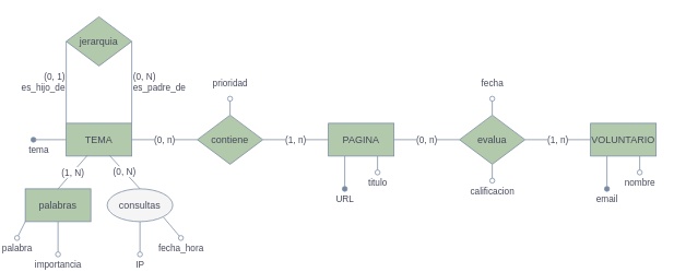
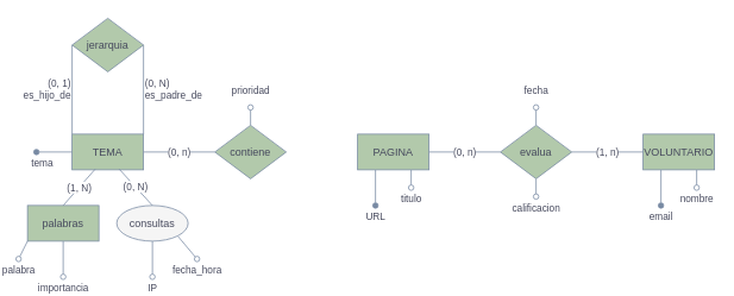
  <mxCell id="0" />
  <mxCell id="1" parent="0" />
  <mxCell id="2" value="tema" style="edgeStyle=none;rounded=0;orthogonalLoop=1;jettySize=auto;html=1;endArrow=oval;endFill=1;startArrow=none;startFill=0;labelPosition=left;verticalLabelPosition=bottom;align=right;verticalAlign=top;strokeColor=#788AA3;fontColor=#46495D;" edge="1" parent="1" source="4"><mxGeometry relative="1" as="geometry"><mxPoint x="40" y="170" as="targetPoint" /></mxGeometry></mxCell>
  <mxCell id="3" value="(0, n)" style="edgeStyle=none;rounded=0;orthogonalLoop=1;jettySize=auto;html=1;exitX=1;exitY=0.5;exitDx=0;exitDy=0;startArrow=none;startFill=0;endArrow=none;endFill=0;strokeColor=#788AA3;fontColor=#46495D;" edge="1" parent="1" source="4" target="14"><mxGeometry relative="1" as="geometry" /></mxCell>
  <mxCell id="4" value="TEMA" style="whiteSpace=wrap;html=1;align=center;fillColor=#B2C9AB;strokeColor=#788AA3;fontColor=#46495D;" parent="1" vertex="1"><mxGeometry x="80" y="150" width="80" height="40" as="geometry" /></mxCell>
  <mxCell id="5" value="URL" style="edgeStyle=none;rounded=0;orthogonalLoop=1;jettySize=auto;html=1;exitX=0.25;exitY=1;exitDx=0;exitDy=0;startArrow=none;startFill=0;endArrow=oval;endFill=1;labelPosition=right;verticalLabelPosition=bottom;align=center;verticalAlign=top;strokeColor=#788AA3;fontColor=#46495D;" edge="1" parent="1" source="8"><mxGeometry x="1" relative="1" as="geometry"><mxPoint x="420" y="230" as="targetPoint" /><mxPoint as="offset" /></mxGeometry></mxCell>
  <mxCell id="6" value="titulo" style="edgeStyle=none;rounded=0;orthogonalLoop=1;jettySize=auto;html=1;exitX=0.75;exitY=1;exitDx=0;exitDy=0;startArrow=none;startFill=0;endArrow=oval;endFill=0;labelPosition=right;verticalLabelPosition=bottom;align=center;verticalAlign=top;strokeColor=#788AA3;fontColor=#46495D;" edge="1" parent="1" source="8"><mxGeometry x="1" relative="1" as="geometry"><mxPoint x="460" y="210" as="targetPoint" /><mxPoint as="offset" /></mxGeometry></mxCell>
  <mxCell id="7" value="(0, n)" style="edgeStyle=none;rounded=0;orthogonalLoop=1;jettySize=auto;html=1;exitX=1;exitY=0.5;exitDx=0;exitDy=0;entryX=0;entryY=0.5;entryDx=0;entryDy=0;startArrow=none;startFill=0;endArrow=none;endFill=0;strokeColor=#788AA3;fontColor=#46495D;" edge="1" parent="1" source="8" target="18"><mxGeometry relative="1" as="geometry" /></mxCell>
  <mxCell id="8" value="PAGINA" style="whiteSpace=wrap;html=1;align=center;fillColor=#B2C9AB;strokeColor=#788AA3;fontColor=#46495D;" parent="1" vertex="1"><mxGeometry x="400" y="150" width="80" height="40" as="geometry" /></mxCell>
  <mxCell id="9" value="email" style="edgeStyle=none;rounded=0;orthogonalLoop=1;jettySize=auto;html=1;exitX=0.25;exitY=1;exitDx=0;exitDy=0;startArrow=none;startFill=0;endArrow=oval;endFill=1;labelPosition=right;verticalLabelPosition=bottom;align=center;verticalAlign=top;strokeColor=#788AA3;fontColor=#46495D;" edge="1" parent="1" source="11"><mxGeometry x="1" relative="1" as="geometry"><mxPoint x="740" y="230" as="targetPoint" /><mxPoint as="offset" /></mxGeometry></mxCell>
  <mxCell id="10" value="nombre" style="edgeStyle=none;rounded=0;orthogonalLoop=1;jettySize=auto;html=1;exitX=0.75;exitY=1;exitDx=0;exitDy=0;startArrow=none;startFill=0;endArrow=oval;endFill=0;labelPosition=right;verticalLabelPosition=bottom;align=center;verticalAlign=top;strokeColor=#788AA3;fontColor=#46495D;" edge="1" parent="1" source="11"><mxGeometry x="1" relative="1" as="geometry"><mxPoint x="780" y="210" as="targetPoint" /><mxPoint as="offset" /></mxGeometry></mxCell>
  <mxCell id="11" value="VOLUNTARIO" style="whiteSpace=wrap;html=1;align=center;fillColor=#B2C9AB;strokeColor=#788AA3;fontColor=#46495D;" parent="1" vertex="1"><mxGeometry x="720" y="150" width="80" height="40" as="geometry" /></mxCell>
  <mxCell id="12" value="prioridad" style="edgeStyle=none;rounded=0;orthogonalLoop=1;jettySize=auto;html=1;exitX=0.5;exitY=0;exitDx=0;exitDy=0;startArrow=none;startFill=0;endArrow=oval;endFill=0;labelPosition=right;verticalLabelPosition=top;align=center;verticalAlign=bottom;strokeColor=#788AA3;fontColor=#46495D;" edge="1" parent="1" source="14"><mxGeometry x="1" y="10" relative="1" as="geometry"><mxPoint x="280" y="120" as="targetPoint" /><mxPoint x="10" y="-10" as="offset" /></mxGeometry></mxCell>
- <mxCell id="13" value="(1, n)" style="edgeStyle=none;rounded=0;orthogonalLoop=1;jettySize=auto;html=1;exitX=1;exitY=0.5;exitDx=0;exitDy=0;entryX=0;entryY=0.5;entryDx=0;entryDy=0;startArrow=none;startFill=0;endArrow=none;endFill=0;strokeColor=#788AA3;fontColor=#46495D;" edge="1" parent="1" source="14" target="8"><mxGeometry relative="1" as="geometry" /></mxCell>
  <mxCell id="14" value="contiene" style="shape=rhombus;perimeter=rhombusPerimeter;whiteSpace=wrap;html=1;align=center;fillColor=#B2C9AB;strokeColor=#788AA3;fontColor=#46495D;" parent="1" vertex="1"><mxGeometry x="240" y="140" width="80" height="60" as="geometry" /></mxCell>
  <mxCell id="15" value="fecha" style="edgeStyle=none;rounded=0;orthogonalLoop=1;jettySize=auto;html=1;exitX=0.5;exitY=0;exitDx=0;exitDy=0;startArrow=none;startFill=0;endArrow=oval;endFill=0;labelPosition=right;verticalLabelPosition=top;align=center;verticalAlign=bottom;strokeColor=#788AA3;fontColor=#46495D;" edge="1" parent="1" source="18"><mxGeometry x="1" y="10" relative="1" as="geometry"><mxPoint x="600" y="120" as="targetPoint" /><mxPoint x="10" y="-10" as="offset" /></mxGeometry></mxCell>
  <mxCell id="16" value="calificacion" style="edgeStyle=none;rounded=0;orthogonalLoop=1;jettySize=auto;html=1;exitX=0.5;exitY=1;exitDx=0;exitDy=0;startArrow=none;startFill=0;endArrow=oval;endFill=0;labelPosition=right;verticalLabelPosition=bottom;align=center;verticalAlign=top;strokeColor=#788AA3;fontColor=#46495D;" edge="1" parent="1" source="18"><mxGeometry x="1" relative="1" as="geometry"><mxPoint x="600" y="220" as="targetPoint" /><mxPoint as="offset" /></mxGeometry></mxCell>
  <mxCell id="17" value="(1, n)" style="edgeStyle=none;rounded=0;orthogonalLoop=1;jettySize=auto;html=1;exitX=1;exitY=0.5;exitDx=0;exitDy=0;entryX=0;entryY=0.5;entryDx=0;entryDy=0;startArrow=none;startFill=0;endArrow=none;endFill=0;strokeColor=#788AA3;fontColor=#46495D;" edge="1" parent="1" source="18" target="11"><mxGeometry relative="1" as="geometry" /></mxCell>
  <mxCell id="18" value="evalua" style="shape=rhombus;perimeter=rhombusPerimeter;whiteSpace=wrap;html=1;align=center;fillColor=#B2C9AB;strokeColor=#788AA3;fontColor=#46495D;" parent="1" vertex="1"><mxGeometry x="560" y="140" width="80" height="60" as="geometry" /></mxCell>
  <mxCell id="19" value="(0, 1)&lt;br&gt;es_hijo_de" style="rounded=0;orthogonalLoop=1;jettySize=auto;html=1;entryX=0;entryY=0;entryDx=0;entryDy=0;exitX=0;exitY=0.5;exitDx=0;exitDy=0;endArrow=none;endFill=0;align=right;strokeColor=#788AA3;fontColor=#46495D;" parent="1" source="21" target="4" edge="1"><mxGeometry relative="1" as="geometry"><mxPoint as="offset" /></mxGeometry></mxCell>
  <mxCell id="20" value="(0, N)&lt;br&gt;es_padre_de" style="rounded=0;orthogonalLoop=1;jettySize=auto;html=1;entryX=1;entryY=0;entryDx=0;entryDy=0;exitX=1;exitY=0.5;exitDx=0;exitDy=0;endArrow=none;endFill=0;align=left;strokeColor=#788AA3;fontColor=#46495D;" parent="1" source="21" target="4" edge="1"><mxGeometry relative="1" as="geometry" /></mxCell>
  <mxCell id="21" value="jerarquia" style="shape=rhombus;perimeter=rhombusPerimeter;whiteSpace=wrap;html=1;align=center;fillColor=#B2C9AB;strokeColor=#788AA3;fontColor=#46495D;" parent="1" vertex="1"><mxGeometry x="80" y="20" width="80" height="60" as="geometry" /></mxCell>
  <mxCell id="22" value="(1, N)" style="rounded=0;orthogonalLoop=1;jettySize=auto;html=1;exitX=0.5;exitY=0;exitDx=0;exitDy=0;entryX=0.325;entryY=0.975;entryDx=0;entryDy=0;entryPerimeter=0;endArrow=none;endFill=0;strokeColor=#788AA3;fontColor=#46495D;" edge="1" parent="1" source="25" target="4"><mxGeometry relative="1" as="geometry" /></mxCell>
  <mxCell id="23" value="palabra" style="edgeStyle=none;rounded=0;orthogonalLoop=1;jettySize=auto;html=1;exitX=0;exitY=1;exitDx=0;exitDy=0;startArrow=none;startFill=0;endArrow=oval;endFill=0;labelPosition=left;verticalLabelPosition=bottom;align=center;verticalAlign=top;strokeColor=#788AA3;fontColor=#46495D;" edge="1" parent="1" source="25"><mxGeometry x="1" relative="1" as="geometry"><mxPoint x="20" y="290" as="targetPoint" /><mxPoint as="offset" /></mxGeometry></mxCell>
  <mxCell id="24" value="importancia" style="edgeStyle=none;rounded=0;orthogonalLoop=1;jettySize=auto;html=1;exitX=0.5;exitY=1;exitDx=0;exitDy=0;startArrow=none;startFill=0;endArrow=oval;endFill=0;labelPosition=left;verticalLabelPosition=bottom;align=center;verticalAlign=top;strokeColor=#788AA3;fontColor=#46495D;" edge="1" parent="1" source="25"><mxGeometry x="1" relative="1" as="geometry"><mxPoint x="70" y="310" as="targetPoint" /><mxPoint as="offset" /></mxGeometry></mxCell>
  <mxCell id="25" value="palabras" style="whiteSpace=wrap;html=1;align=center;fillColor=#B2C9AB;strokeColor=#788AA3;fontColor=#46495D;rounded=0;" vertex="1" parent="1"><mxGeometry x="30" y="230" width="80" height="40" as="geometry" /></mxCell>
  <mxCell id="26" value="(0, N)" style="edgeStyle=none;rounded=0;orthogonalLoop=1;jettySize=auto;html=1;exitX=0.5;exitY=0;exitDx=0;exitDy=0;entryX=0.658;entryY=0.975;entryDx=0;entryDy=0;entryPerimeter=0;endArrow=none;endFill=0;strokeColor=#788AA3;fontColor=#46495D;" edge="1" parent="1" source="29" target="4"><mxGeometry relative="1" as="geometry" /></mxCell>
  <mxCell id="27" value="IP" style="edgeStyle=none;rounded=0;orthogonalLoop=1;jettySize=auto;html=1;exitX=0.5;exitY=1;exitDx=0;exitDy=0;startArrow=none;startFill=0;endArrow=oval;endFill=0;labelPosition=right;verticalLabelPosition=bottom;align=center;verticalAlign=top;strokeColor=#788AA3;fontColor=#46495D;" edge="1" parent="1" source="29"><mxGeometry x="1" relative="1" as="geometry"><mxPoint x="170" y="310" as="targetPoint" /><mxPoint as="offset" /></mxGeometry></mxCell>
  <mxCell id="28" value="fecha_hora" style="edgeStyle=none;rounded=0;orthogonalLoop=1;jettySize=auto;html=1;exitX=1;exitY=1;exitDx=0;exitDy=0;startArrow=none;startFill=0;endArrow=oval;endFill=0;labelPosition=right;verticalLabelPosition=bottom;align=center;verticalAlign=top;strokeColor=#788AA3;fontColor=#46495D;" edge="1" parent="1" source="29"><mxGeometry x="1" relative="1" as="geometry"><mxPoint x="220" y="290" as="targetPoint" /><mxPoint as="offset" /></mxGeometry></mxCell>
  <mxCell id="29" value="consultas" style="ellipse;whiteSpace=wrap;html=1;align=center;fillColor=#f5f5f5;strokeColor=#788AA3;fontColor=#46495D;" vertex="1" parent="1"><mxGeometry x="130" y="230" width="80" height="40" as="geometry" /></mxCell>
